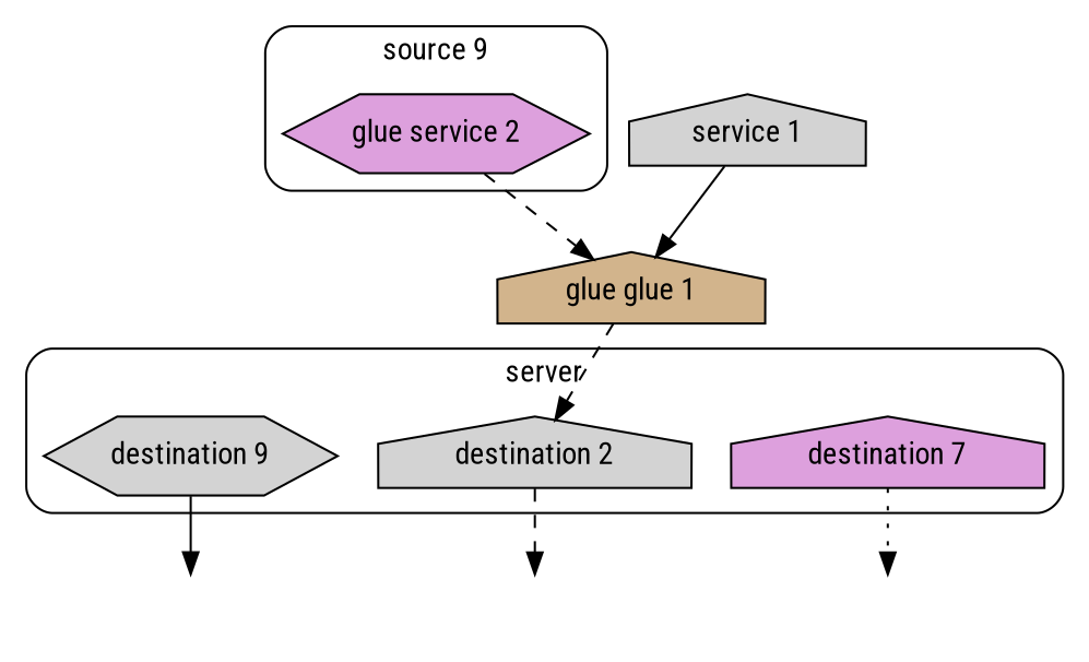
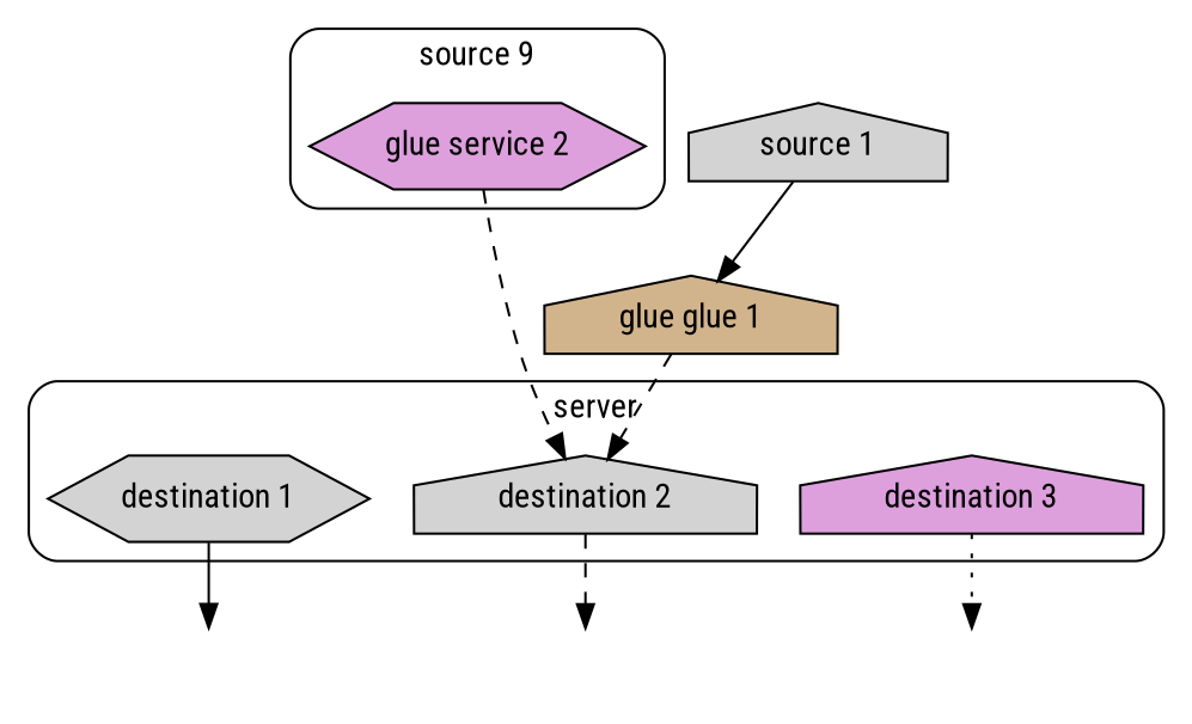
  digraph {
    compound=true
    fontname="Roboto Condensed"
    node [fontname="Roboto Condensed" shape=house style=filled]
    edge [fontname="Roboto Condensed" style=dashed]
-   n1 [fillcolor=lightgrey label="destination 9" shape=hexagon]
+   n1 [fillcolor=lightgrey label="destination 1" shape=hexagon]
    n2 [fillcolor=lightgrey label="destination 2"]
-   n3 [fillcolor=plum label="destination 7"]
+   n3 [fillcolor=plum label="destination 3"]
    n4 [fillcolor=plum label="glue service 2" shape=hexagon]
    exterior1 [shape=none style=invis]
    exterior2 [shape=none style=invis]
    exterior3 [shape=none style=invis]
    n8 [fillcolor=tan label="glue glue 1"]
-   n9 [fillcolor=lightgrey label="service 1"]
+   n9 [fillcolor=lightgrey label="source 1"]
    subgraph cluster_1 {
      label=server
      style=rounded
      n1
      n2
      n3
    }
    subgraph cluster_2 {
      label="source 9"
      style=rounded
      n4
    }
    n1 -> exterior1 [style=solid]
    n2 -> exterior2
    n3 -> exterior3 [style=dotted]
-   n4 -> n8
+   n4 -> n2
    n8 -> n2
    n9 -> n8 [style=solid]
  }
